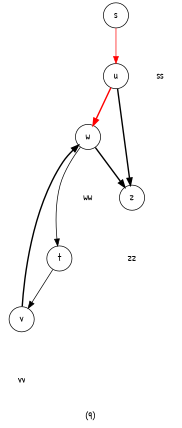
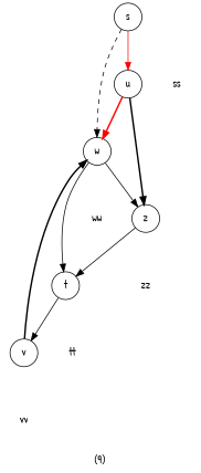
  digraph {
    fontname="Patrick Hand"
    label="(9)"
    lblstyle="below=-1cm"
    node [fontname="Patrick Hand" shape=circle texmode=math]
    edge [fontname="Patrick Hand" lblstyle=auto style=invis topath="bend left"]
    s [style="fill=green!20"]
    w [style="fill=blue!20"]
    u [style="fill=green!20"]
    ss [shape=none texlbl="\color{blue}$0$"]
    v [style="fill=blue!20"]
    vv [shape=none texlbl="\color{blue}$7$"]
    z [style="fill=blue!20"]
    t [style="fill=blue!20"]
    ww [shape=none texlbl="\color{blue}$3$"]
    zz [shape=none texlbl="\color{blue}$5$"]
+   tt [shape=none texlbl="\color{blue}$43$"]
+   s -> w [color=black label=" " style=dashed texlbl="$4$"]
    s -> u [color=red label=" " style=solid texlbl="$2$"]
    s -> ss [label=" " topath=""]
-   w -> z [label=" " texlbl="$1$" topath="bend right" style=bold]
+   w -> z [label=" " texlbl="$1$" topath="bend right" style=""]
    w -> t [label=" " texlbl="$4$" style=""]
    w -> ww [label=" " topath=""]
    u -> w [color=red label=" " style=bold texlbl="$1$"]
    u -> z [color=black label=" " style=bold texlbl="$3$"]
    v -> w [label=" " style=bold texlbl="$1$"]
    v -> vv [label=" " topath=""]
+   z -> t [label=" " texlbl="$2$" style=""]
    z -> zz [label=" " topath=""]
    t -> v [label=" " texlbl="$0$" style=""]
+   t -> tt [label=" " topath=""]
  }
